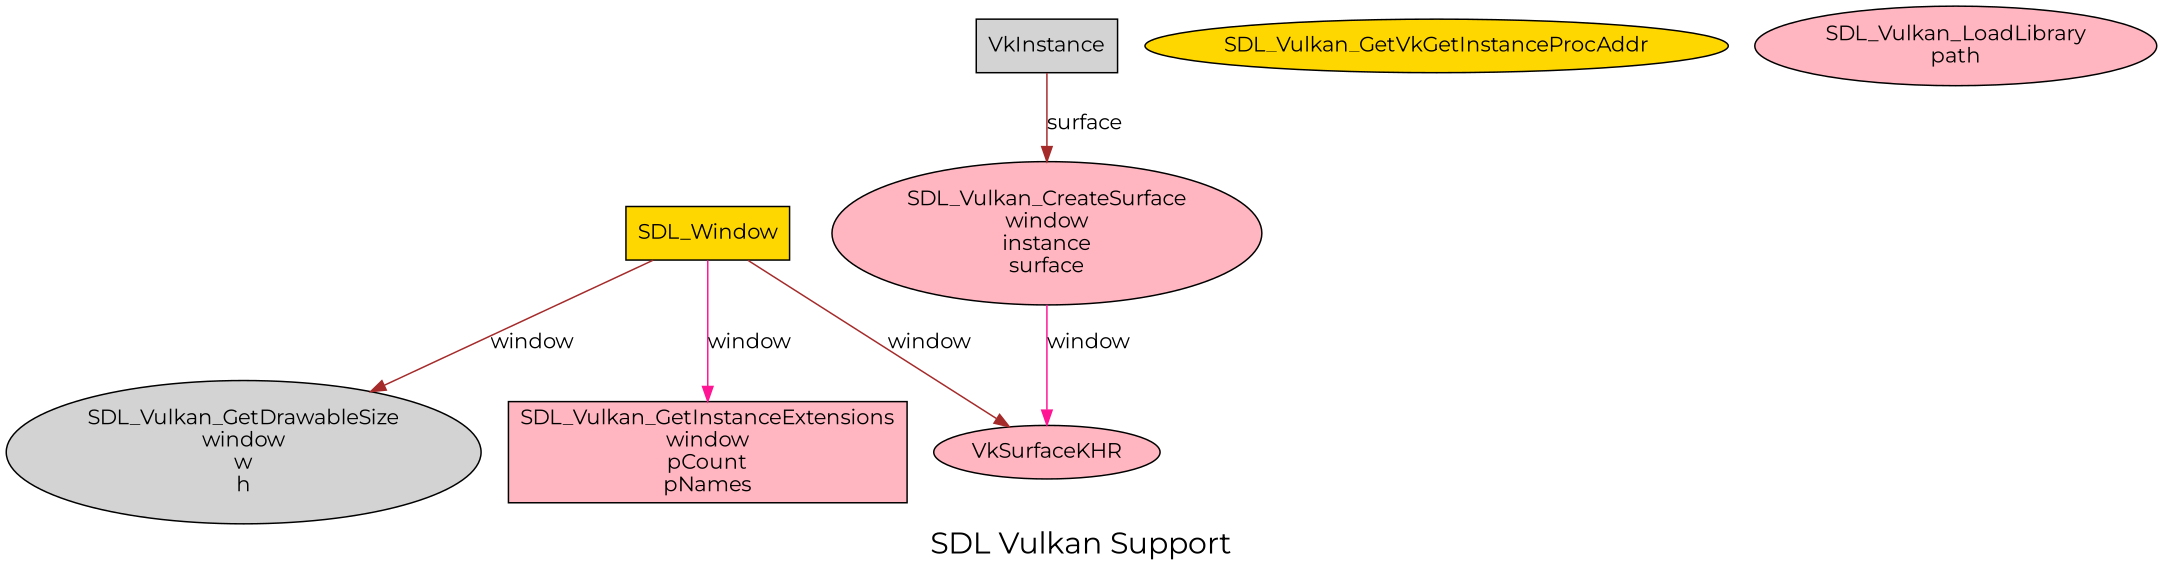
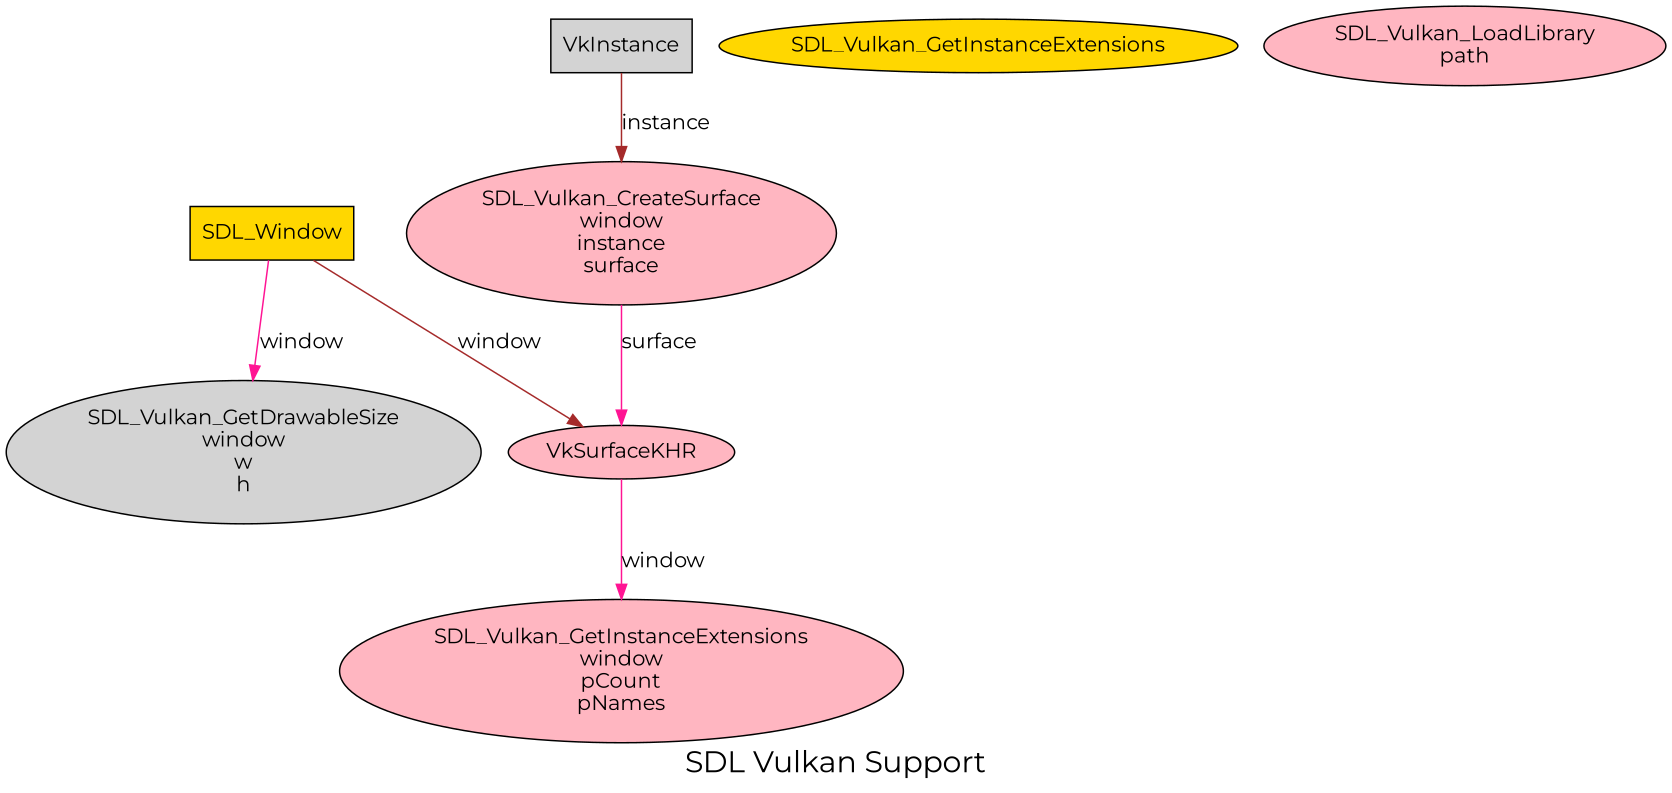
  digraph {
    fontname=Montserrat
    fontsize=20
    label="SDL Vulkan Support"
    node [fillcolor=lightpink fontname=Montserrat style=filled]
    edge [color=deeppink fontname=Montserrat]
    SDL_Window [fillcolor=gold shape=box]
    n2 [fillcolor=lightgrey label="SDL_Vulkan_GetDrawableSize\nwindow\nw\nh"]
-   n3 [label="SDL_Vulkan_GetInstanceExtensions\nwindow\npCount\npNames" shape=box]
+   n3 [label="SDL_Vulkan_GetInstanceExtensions\nwindow\npCount\npNames"]
    VkSurfaceKHR [shape=ellipse]
    n5 [label="SDL_Vulkan_CreateSurface\nwindow\ninstance\nsurface"]
    VkInstance [fillcolor=lightgrey shape=box]
-   n7 [fillcolor=gold label=SDL_Vulkan_GetVkGetInstanceProcAddr]
+   n7 [fillcolor=gold label=SDL_Vulkan_GetInstanceExtensions]
    n8 [label="SDL_Vulkan_LoadLibrary\npath"]
-   SDL_Window -> n2 [color=brown label=window]
-   SDL_Window -> n3 [label=window]
+   SDL_Window -> n2 [label=window]
+   VkSurfaceKHR -> n3 [label=window]
    SDL_Window -> VkSurfaceKHR [color=brown label=window]
-   n5 -> VkSurfaceKHR [label=window]
-   VkInstance -> n5 [color=brown label=surface]
+   n5 -> VkSurfaceKHR [label=surface]
+   VkInstance -> n5 [color=brown label=instance]
  }
